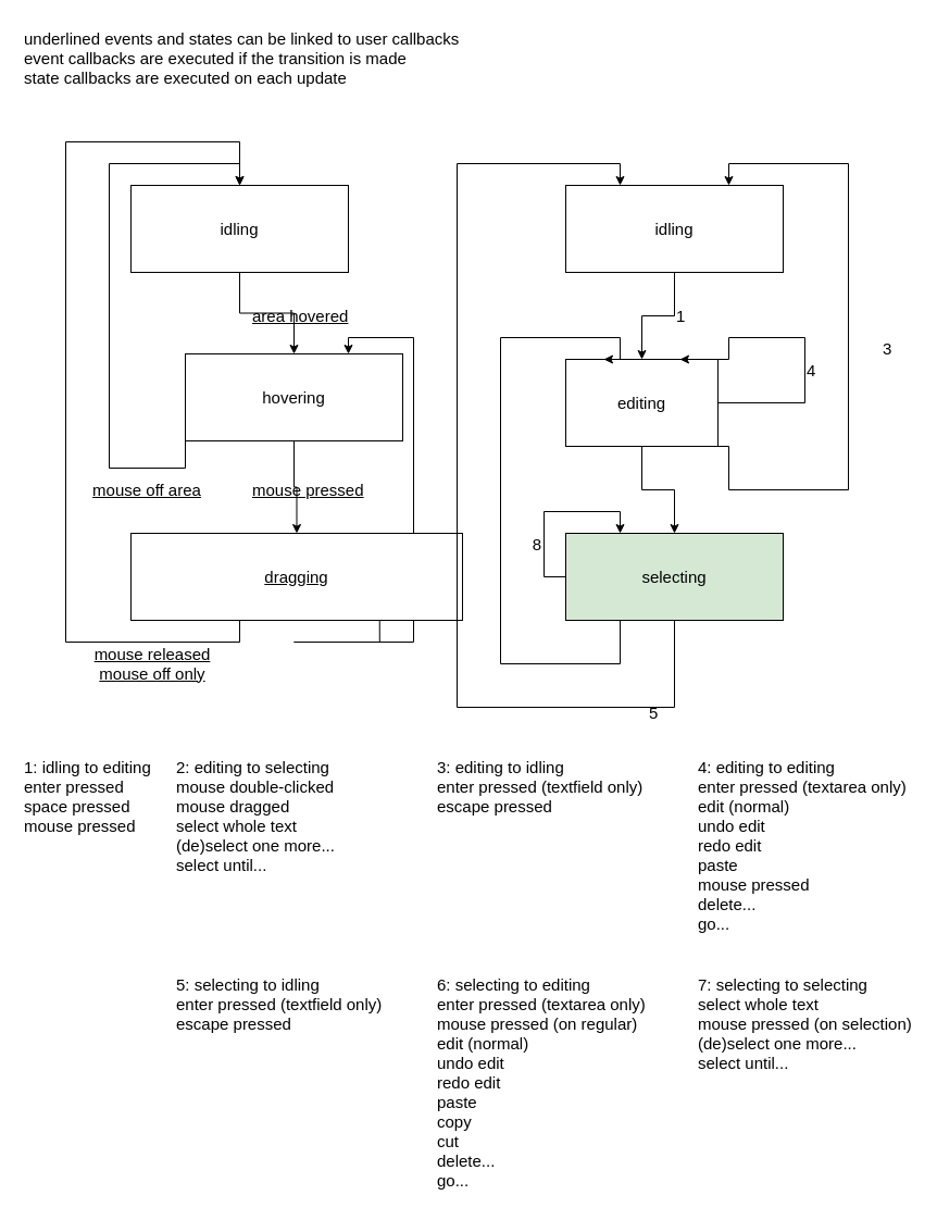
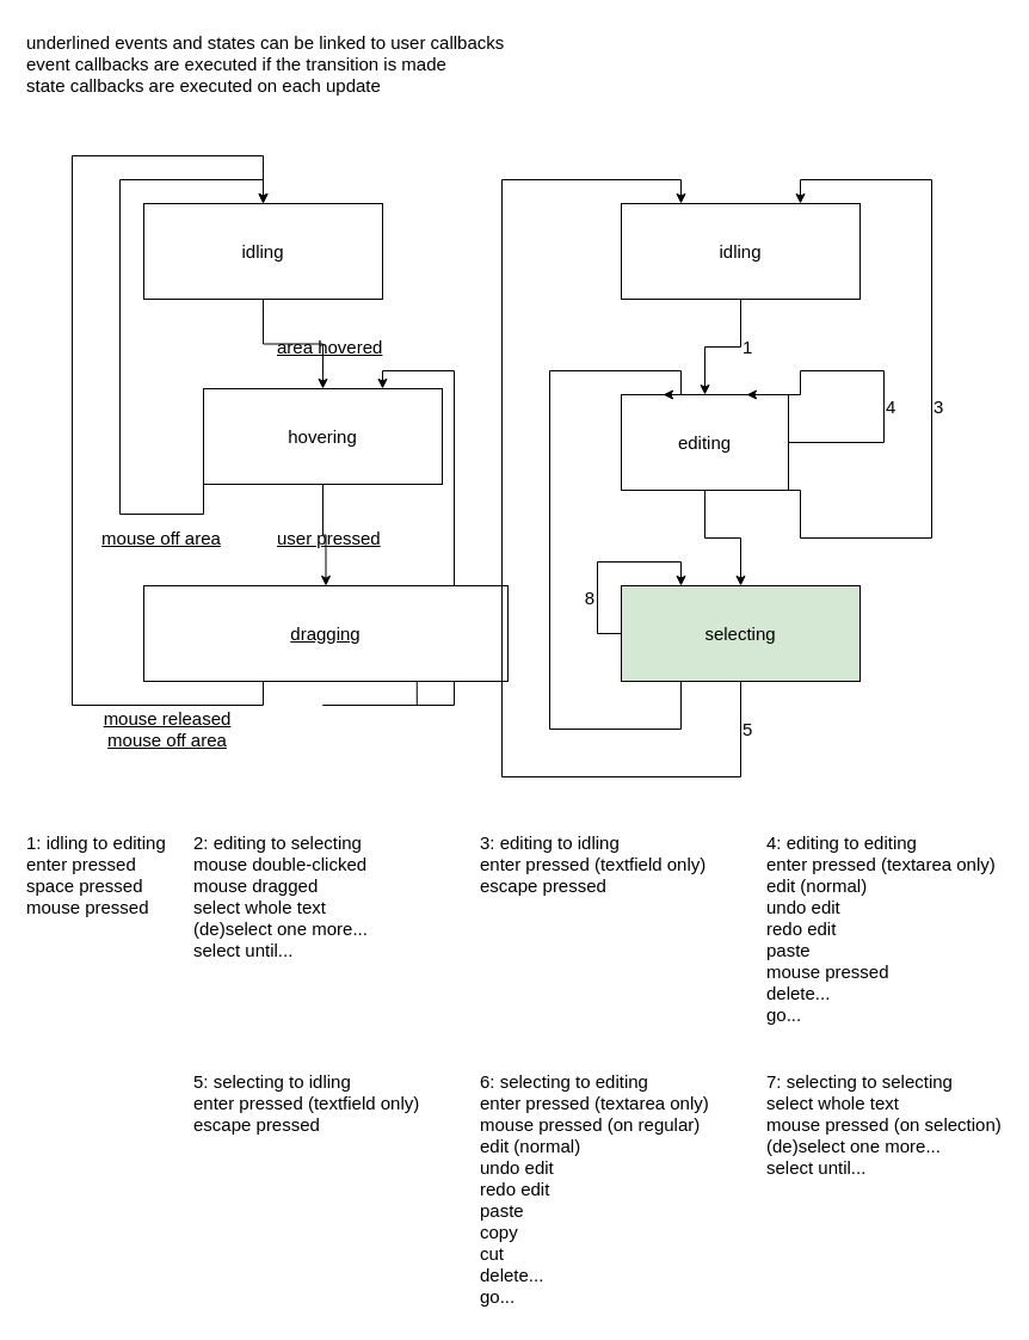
  <mxCell id="0" />
  <mxCell id="1" parent="0" />
  <mxCell id="2" style="edgeStyle=orthogonalEdgeStyle;rounded=0;orthogonalLoop=1;jettySize=auto;html=1;exitX=0.5;exitY=1;exitDx=0;exitDy=0;entryX=0.5;entryY=0;entryDx=0;entryDy=0;" parent="1" source="3" target="6" edge="1"><mxGeometry relative="1" as="geometry" /></mxCell>
  <mxCell id="3" value="idling" style="rounded=0;whiteSpace=wrap;html=1;fontSize=15;" parent="1" vertex="1"><mxGeometry x="120" y="170" width="200" height="80" as="geometry" /></mxCell>
  <mxCell id="4" style="edgeStyle=orthogonalEdgeStyle;rounded=0;orthogonalLoop=1;jettySize=auto;html=1;exitX=0.5;exitY=1;exitDx=0;exitDy=0;entryX=0.5;entryY=0;entryDx=0;entryDy=0;" parent="1" source="6" target="9" edge="1"><mxGeometry relative="1" as="geometry"><mxPoint x="220" y="490" as="targetPoint" /></mxGeometry></mxCell>
  <mxCell id="5" style="edgeStyle=orthogonalEdgeStyle;rounded=0;orthogonalLoop=1;jettySize=auto;html=1;exitX=0.25;exitY=1;exitDx=0;exitDy=0;entryX=0.5;entryY=0;entryDx=0;entryDy=0;fontSize=15;" parent="1" source="6" target="3" edge="1"><mxGeometry relative="1" as="geometry"><Array as="points"><mxPoint x="170" y="430" /><mxPoint x="100" y="430" /><mxPoint x="100" y="150" /><mxPoint x="220" y="150" /></Array></mxGeometry></mxCell>
  <mxCell id="6" value="hovering" style="rounded=0;whiteSpace=wrap;html=1;fontSize=15;" parent="1" vertex="1"><mxGeometry x="170" y="325" width="200" height="80" as="geometry" /></mxCell>
  <mxCell id="7" style="edgeStyle=orthogonalEdgeStyle;rounded=0;orthogonalLoop=1;jettySize=auto;html=1;exitX=0.5;exitY=1;exitDx=0;exitDy=0;entryX=0.5;entryY=0;entryDx=0;entryDy=0;fontSize=15;" parent="1" source="9" target="3" edge="1"><mxGeometry relative="1" as="geometry"><Array as="points"><mxPoint x="220" y="590" /><mxPoint x="60" y="590" /><mxPoint x="60" y="130" /><mxPoint x="220" y="130" /></Array></mxGeometry></mxCell>
  <mxCell id="8" style="edgeStyle=orthogonalEdgeStyle;rounded=0;orthogonalLoop=1;jettySize=auto;html=1;exitX=0.75;exitY=1;exitDx=0;exitDy=0;entryX=0.75;entryY=0;entryDx=0;entryDy=0;" edge="1" parent="1" source="9" target="6"><mxGeometry relative="1" as="geometry"><Array as="points"><mxPoint x="270" y="590" /><mxPoint x="380" y="590" /><mxPoint x="380" y="310" /><mxPoint x="270" y="310" /></Array></mxGeometry></mxCell>
  <mxCell id="9" value="dragging" style="rounded=0;whiteSpace=wrap;html=1;fontSize=15;fontStyle=4" parent="1" vertex="1"><mxGeometry x="120" y="490" width="305" height="80" as="geometry" /></mxCell>
  <mxCell id="10" value="area hovered" style="text;html=1;strokeColor=none;fillColor=none;align=left;verticalAlign=middle;whiteSpace=wrap;rounded=0;fontSize=15;fontStyle=4" parent="1" vertex="1"><mxGeometry x="230" y="270" width="120" height="40" as="geometry" /></mxCell>
  <mxCell id="11" value="mouse off area" style="text;html=1;strokeColor=none;fillColor=none;align=center;verticalAlign=middle;whiteSpace=wrap;rounded=0;fontSize=15;fontStyle=4" parent="1" vertex="1"><mxGeometry x="80" y="430" width="110" height="40" as="geometry" /></mxCell>
- <mxCell id="12" value="mouse pressed" style="text;html=1;strokeColor=none;fillColor=none;align=left;verticalAlign=middle;whiteSpace=wrap;rounded=0;fontSize=15;fontStyle=4" parent="1" vertex="1"><mxGeometry x="230" y="430" width="120" height="40" as="geometry" /></mxCell>
- <mxCell id="13" value="&lt;div&gt;mouse released&lt;/div&gt;&lt;div&gt;mouse off only&lt;/div&gt;" style="text;html=1;strokeColor=none;fillColor=none;align=center;verticalAlign=middle;whiteSpace=wrap;rounded=0;fontSize=15;fontStyle=4" parent="1" vertex="1"><mxGeometry x="60" y="590" width="160" height="40" as="geometry" /></mxCell>
+ <mxCell id="12" value="user pressed" style="text;html=1;strokeColor=none;fillColor=none;align=left;verticalAlign=middle;whiteSpace=wrap;rounded=0;fontSize=15;fontStyle=4" parent="1" vertex="1"><mxGeometry x="230" y="430" width="120" height="40" as="geometry" /></mxCell>
+ <mxCell id="13" value="&lt;div&gt;mouse released&lt;/div&gt;&lt;div&gt;mouse off area&lt;/div&gt;" style="text;html=1;strokeColor=none;fillColor=none;align=center;verticalAlign=middle;whiteSpace=wrap;rounded=0;fontSize=15;fontStyle=4" parent="1" vertex="1"><mxGeometry x="60" y="590" width="160" height="40" as="geometry" /></mxCell>
  <mxCell id="14" value="&lt;div&gt;underlined events and states can be linked to user callbacks&lt;/div&gt;&lt;div&gt;event callbacks are executed if the transition is made&lt;/div&gt;&lt;div&gt;state callbacks are executed on each update&lt;br&gt;&lt;/div&gt;" style="text;html=1;strokeColor=none;fillColor=none;align=left;verticalAlign=top;whiteSpace=wrap;rounded=0;dashed=1;fontSize=15;" parent="1" vertex="1"><mxGeometry x="20" y="20" width="420" height="110" as="geometry" /></mxCell>
  <mxCell id="15" style="edgeStyle=orthogonalEdgeStyle;rounded=0;orthogonalLoop=1;jettySize=auto;html=1;exitX=0.5;exitY=1;exitDx=0;exitDy=0;entryX=0.5;entryY=0;entryDx=0;entryDy=0;fontSize=15;fontColor=#000000;" parent="1" source="16" target="19" edge="1"><mxGeometry relative="1" as="geometry" /></mxCell>
  <mxCell id="16" value="idling" style="rounded=0;whiteSpace=wrap;html=1;fontSize=15;" parent="1" vertex="1"><mxGeometry x="520" y="170" width="200" height="80" as="geometry" /></mxCell>
  <mxCell id="17" style="edgeStyle=orthogonalEdgeStyle;rounded=0;orthogonalLoop=1;jettySize=auto;html=1;exitX=0.5;exitY=1;exitDx=0;exitDy=0;entryX=0.5;entryY=0;entryDx=0;entryDy=0;fontSize=15;fontColor=#000000;" parent="1" source="19" target="22" edge="1"><mxGeometry relative="1" as="geometry" /></mxCell>
  <mxCell id="18" style="edgeStyle=orthogonalEdgeStyle;rounded=0;orthogonalLoop=1;jettySize=auto;html=1;exitX=0.75;exitY=1;exitDx=0;exitDy=0;entryX=0.75;entryY=0;entryDx=0;entryDy=0;fontSize=15;fontColor=#000000;" parent="1" source="19" target="16" edge="1"><mxGeometry relative="1" as="geometry"><Array as="points"><mxPoint x="670" y="450" /><mxPoint x="780" y="450" /><mxPoint x="780" y="150" /><mxPoint x="670" y="150" /></Array></mxGeometry></mxCell>
  <mxCell id="19" value="editing" style="rounded=0;whiteSpace=wrap;html=1;fontSize=15;" parent="1" vertex="1"><mxGeometry x="520" y="330" width="140" height="80" as="geometry" /></mxCell>
  <mxCell id="20" style="edgeStyle=orthogonalEdgeStyle;rounded=0;orthogonalLoop=1;jettySize=auto;html=1;exitX=0.5;exitY=1;exitDx=0;exitDy=0;entryX=0.25;entryY=0;entryDx=0;entryDy=0;" parent="1" source="22" target="16" edge="1"><mxGeometry relative="1" as="geometry"><Array as="points"><mxPoint x="620" y="650" /><mxPoint x="420" y="650" /><mxPoint x="420" y="150" /><mxPoint x="570" y="150" /></Array></mxGeometry></mxCell>
  <mxCell id="21" style="edgeStyle=orthogonalEdgeStyle;rounded=0;orthogonalLoop=1;jettySize=auto;html=1;exitX=0.25;exitY=1;exitDx=0;exitDy=0;entryX=0.25;entryY=0;entryDx=0;entryDy=0;" parent="1" source="22" target="19" edge="1"><mxGeometry relative="1" as="geometry"><Array as="points"><mxPoint x="570" y="610" /><mxPoint x="460" y="610" /><mxPoint x="460" y="310" /><mxPoint x="570" y="310" /></Array></mxGeometry></mxCell>
  <mxCell id="22" value="selecting" style="rounded=0;whiteSpace=wrap;html=1;fontSize=15;fillColor=#d5e8d4;" parent="1" vertex="1"><mxGeometry x="520" y="490" width="200" height="80" as="geometry" /></mxCell>
  <mxCell id="23" value="1" style="text;html=1;strokeColor=none;fillColor=none;align=left;verticalAlign=middle;whiteSpace=wrap;rounded=0;fontSize=15;fontStyle=0" parent="1" vertex="1"><mxGeometry x="620" y="270" width="20" height="40" as="geometry" /></mxCell>
- <mxCell id="24" value="3" style="text;html=1;strokeColor=none;fillColor=none;align=left;verticalAlign=middle;whiteSpace=wrap;rounded=0;fontSize=15;fontStyle=0" parent="1" vertex="1"><mxGeometry x="810" y="300" width="20" height="40" as="geometry" /></mxCell>
+ <mxCell id="24" value="3" style="text;html=1;strokeColor=none;fillColor=none;align=left;verticalAlign=middle;whiteSpace=wrap;rounded=0;fontSize=15;fontStyle=0" parent="1" vertex="1"><mxGeometry x="780" y="320" width="20" height="40" as="geometry" /></mxCell>
  <mxCell id="25" value="8" style="text;html=1;strokeColor=none;fillColor=none;align=right;verticalAlign=middle;whiteSpace=wrap;rounded=0;fontSize=15;fontStyle=0" parent="1" vertex="1"><mxGeometry x="480" y="480" width="20" height="40" as="geometry" /></mxCell>
  <mxCell id="26" value="&lt;div&gt;1: idling to editing&lt;br&gt;&lt;/div&gt;&lt;div&gt;enter pressed&lt;br&gt;&lt;/div&gt;&lt;div&gt;space pressed&lt;/div&gt;&lt;div&gt;mouse pressed&lt;/div&gt;" style="text;html=1;strokeColor=none;fillColor=none;align=left;verticalAlign=top;whiteSpace=wrap;rounded=0;dashed=1;fontSize=15;" parent="1" vertex="1"><mxGeometry x="20" y="690" width="140" height="200" as="geometry" /></mxCell>
  <mxCell id="27" value="&lt;div&gt;2: editing to selecting&lt;br&gt;&lt;/div&gt;&lt;div&gt;mouse double-clicked&lt;/div&gt;&lt;div&gt;mouse dragged&lt;br&gt;&lt;/div&gt;&lt;div&gt;select whole text&lt;br&gt;&lt;/div&gt;&lt;div&gt;(de)select one more...&lt;br&gt;&lt;/div&gt;&lt;div&gt;select until...&lt;br&gt;&lt;/div&gt;" style="text;html=1;strokeColor=none;fillColor=none;align=left;verticalAlign=top;whiteSpace=wrap;rounded=0;dashed=1;fontSize=15;" parent="1" vertex="1"><mxGeometry x="160" y="690" width="200" height="200" as="geometry" /></mxCell>
  <mxCell id="28" value="&lt;div&gt;3: editing to idling&lt;br&gt;&lt;/div&gt;&lt;div&gt;enter pressed (textfield only)&lt;/div&gt;&lt;div&gt;escape pressed&lt;br&gt;&lt;/div&gt;" style="text;html=1;strokeColor=none;fillColor=none;align=left;verticalAlign=top;whiteSpace=wrap;rounded=0;dashed=1;fontSize=15;" parent="1" vertex="1"><mxGeometry x="400" y="690" width="200" height="200" as="geometry" /></mxCell>
  <mxCell id="29" value="&lt;div&gt;4: editing to editing&lt;br&gt;&lt;/div&gt;&lt;div&gt;enter pressed (textarea only)&lt;/div&gt;&lt;div&gt;edit (normal)&lt;br&gt;&lt;/div&gt;&lt;div&gt;undo edit&lt;/div&gt;&lt;div&gt;redo edit&lt;/div&gt;&lt;div&gt;paste&lt;/div&gt;&lt;div&gt;mouse pressed&lt;/div&gt;&lt;div&gt;delete...&lt;/div&gt;&lt;div&gt;go...&lt;br&gt;&lt;/div&gt;&lt;div&gt;&lt;br&gt;&lt;/div&gt;" style="text;html=1;strokeColor=none;fillColor=none;align=left;verticalAlign=top;whiteSpace=wrap;rounded=0;dashed=1;fontSize=15;" parent="1" vertex="1"><mxGeometry x="640" y="690" width="200" height="200" as="geometry" /></mxCell>
  <mxCell id="30" style="edgeStyle=orthogonalEdgeStyle;rounded=0;orthogonalLoop=1;jettySize=auto;html=1;exitX=1;exitY=0.5;exitDx=0;exitDy=0;entryX=0.75;entryY=0;entryDx=0;entryDy=0;" parent="1" source="19" target="19" edge="1"><mxGeometry relative="1" as="geometry"><Array as="points"><mxPoint x="740" y="370" /><mxPoint x="740" y="310" /><mxPoint x="670" y="310" /></Array></mxGeometry></mxCell>
  <mxCell id="31" style="edgeStyle=orthogonalEdgeStyle;rounded=0;orthogonalLoop=1;jettySize=auto;html=1;exitX=0;exitY=0.5;exitDx=0;exitDy=0;entryX=0.25;entryY=0;entryDx=0;entryDy=0;" parent="1" source="22" target="22" edge="1"><mxGeometry relative="1" as="geometry"><Array as="points"><mxPoint x="500" y="530" /><mxPoint x="500" y="470" /><mxPoint x="570" y="470" /></Array></mxGeometry></mxCell>
  <mxCell id="32" value="4" style="text;html=1;strokeColor=none;fillColor=none;align=left;verticalAlign=middle;whiteSpace=wrap;rounded=0;fontSize=15;fontStyle=0" parent="1" vertex="1"><mxGeometry x="740" y="320" width="20" height="40" as="geometry" /></mxCell>
  <mxCell id="33" value="&lt;div&gt;5: selecting to idling&lt;br&gt;&lt;/div&gt;&lt;div&gt;enter pressed (textfield only)&lt;/div&gt;&lt;div&gt;escape pressed&lt;br&gt;&lt;/div&gt;" style="text;html=1;strokeColor=none;fillColor=none;align=left;verticalAlign=top;whiteSpace=wrap;rounded=0;dashed=1;fontSize=15;" parent="1" vertex="1"><mxGeometry x="160" y="890" width="200" height="210" as="geometry" /></mxCell>
  <mxCell id="34" value="&lt;div&gt;6: selecting to editing&lt;/div&gt;&lt;div&gt;enter pressed (textarea only)&lt;/div&gt;&lt;div&gt;mouse pressed (on regular)&lt;/div&gt;&lt;div&gt;edit (normal)&lt;/div&gt;&lt;div&gt;undo edit&lt;/div&gt;&lt;div&gt;redo edit&lt;/div&gt;&lt;div&gt;paste&lt;/div&gt;&lt;div&gt;copy&lt;/div&gt;&lt;div&gt;cut&lt;br&gt;&lt;/div&gt;&lt;div&gt;delete...&lt;/div&gt;&lt;div&gt;go...&lt;br&gt;&lt;/div&gt;" style="text;html=1;strokeColor=none;fillColor=none;align=left;verticalAlign=top;whiteSpace=wrap;rounded=0;dashed=1;fontSize=15;" parent="1" vertex="1"><mxGeometry x="400" y="890" width="200" height="210" as="geometry" /></mxCell>
- <mxCell id="35" value="&lt;div align=&quot;left&quot;&gt;5&lt;/div&gt;" style="text;html=1;strokeColor=none;fillColor=none;align=left;verticalAlign=middle;whiteSpace=wrap;rounded=0;fontSize=15;fontStyle=0" parent="1" vertex="1"><mxGeometry x="595" y="635" width="20" height="40" as="geometry" /></mxCell>
+ <mxCell id="35" value="&lt;div align=&quot;left&quot;&gt;5&lt;/div&gt;" style="text;html=1;strokeColor=none;fillColor=none;align=left;verticalAlign=middle;whiteSpace=wrap;rounded=0;fontSize=15;fontStyle=0" parent="1" vertex="1"><mxGeometry x="620" y="590" width="20" height="40" as="geometry" /></mxCell>
  <mxCell id="36" value="&lt;div&gt;7: selecting to selecting&lt;br&gt;&lt;/div&gt;&lt;div&gt;select whole text&lt;/div&gt;&lt;div&gt;mouse pressed (on selection)&lt;/div&gt;&lt;div&gt;(de)select one more...&lt;/div&gt;&lt;div&gt;select until...&lt;br&gt;&lt;/div&gt;" style="text;html=1;strokeColor=none;fillColor=none;align=left;verticalAlign=top;whiteSpace=wrap;rounded=0;dashed=1;fontSize=15;" parent="1" vertex="1"><mxGeometry x="640" y="890" width="200" height="210" as="geometry" /></mxCell>
